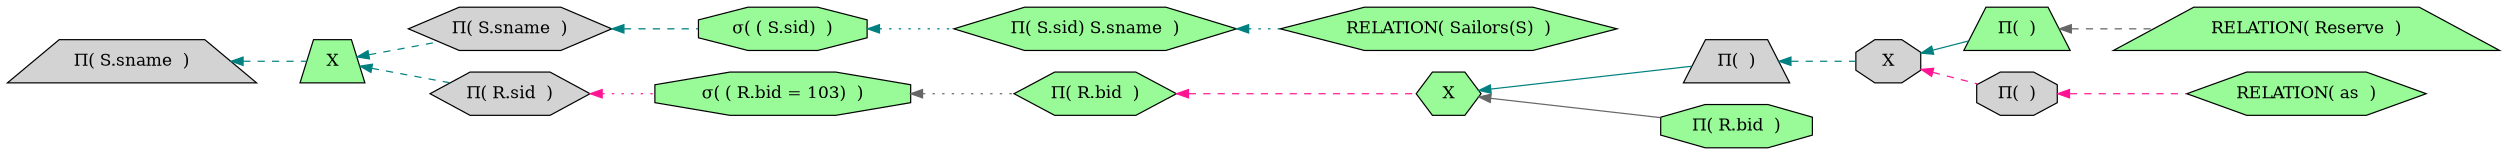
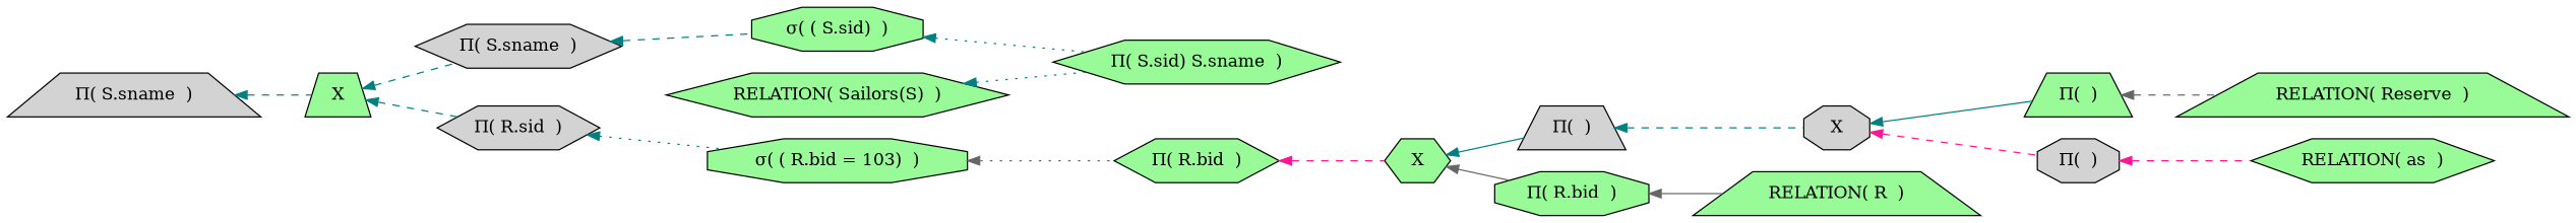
  digraph {
    rankdir=LR
    node [fillcolor=palegreen shape=hexagon style=filled]
    edge [color=teal dir=back style=dashed]
    n1 [fillcolor=lightgrey label="&#928;( S.sname  )" shape=trapezium]
    n2 [label=X shape=trapezium]
    n3 [fillcolor=lightgrey label="&#928;( S.sname  )"]
    n4 [fillcolor=lightgrey label="&#928;( R.sid  )"]
    n5 [label="&#963;( ( S.sid)  )" shape=octagon]
    n6 [label="&#963;( ( R.bid = 103)  )" shape=octagon]
    n7 [label="&#928;( S.sid) S.sname  )"]
    n8 [label="RELATION( Sailors(S)  )"]
    n9 [label="&#928;( R.bid  )"]
    n10 [label=X]
    n11 [fillcolor=lightgrey label="&#928;(  )" shape=trapezium]
    n12 [label="&#928;( R.bid  )" shape=octagon]
    n13 [fillcolor=lightgrey label=X shape=octagon]
+   n14 [label="RELATION( R  )" shape=trapezium]
    n15 [label="&#928;(  )" shape=trapezium]
    n16 [fillcolor=lightgrey label="&#928;(  )" shape=octagon]
    n17 [label="RELATION( Reserve  )" shape=trapezium]
    n18 [label="RELATION( as  )"]
    n1 -> n2
    n2 -> n3
    n2 -> n4
    n3 -> n5
-   n4 -> n6 [color=deeppink style=dotted]
+   n4 -> n6 [style=dotted]
    n5 -> n7 [style=dotted]
    n6 -> n9 [color=gray40 style=dotted]
-   n7 -> n8 [style=dotted]
+   n8 -> n7 [style=dotted]
    n9 -> n10 [color=deeppink]
    n10 -> n11 [style=solid]
    n10 -> n12 [color=gray40 style=solid]
    n11 -> n13
+   n12 -> n14 [color=gray40 style=solid]
    n13 -> n15 [style=solid]
    n13 -> n16 [color=deeppink]
    n15 -> n17 [color=gray40]
    n16 -> n18 [color=deeppink]
  }
